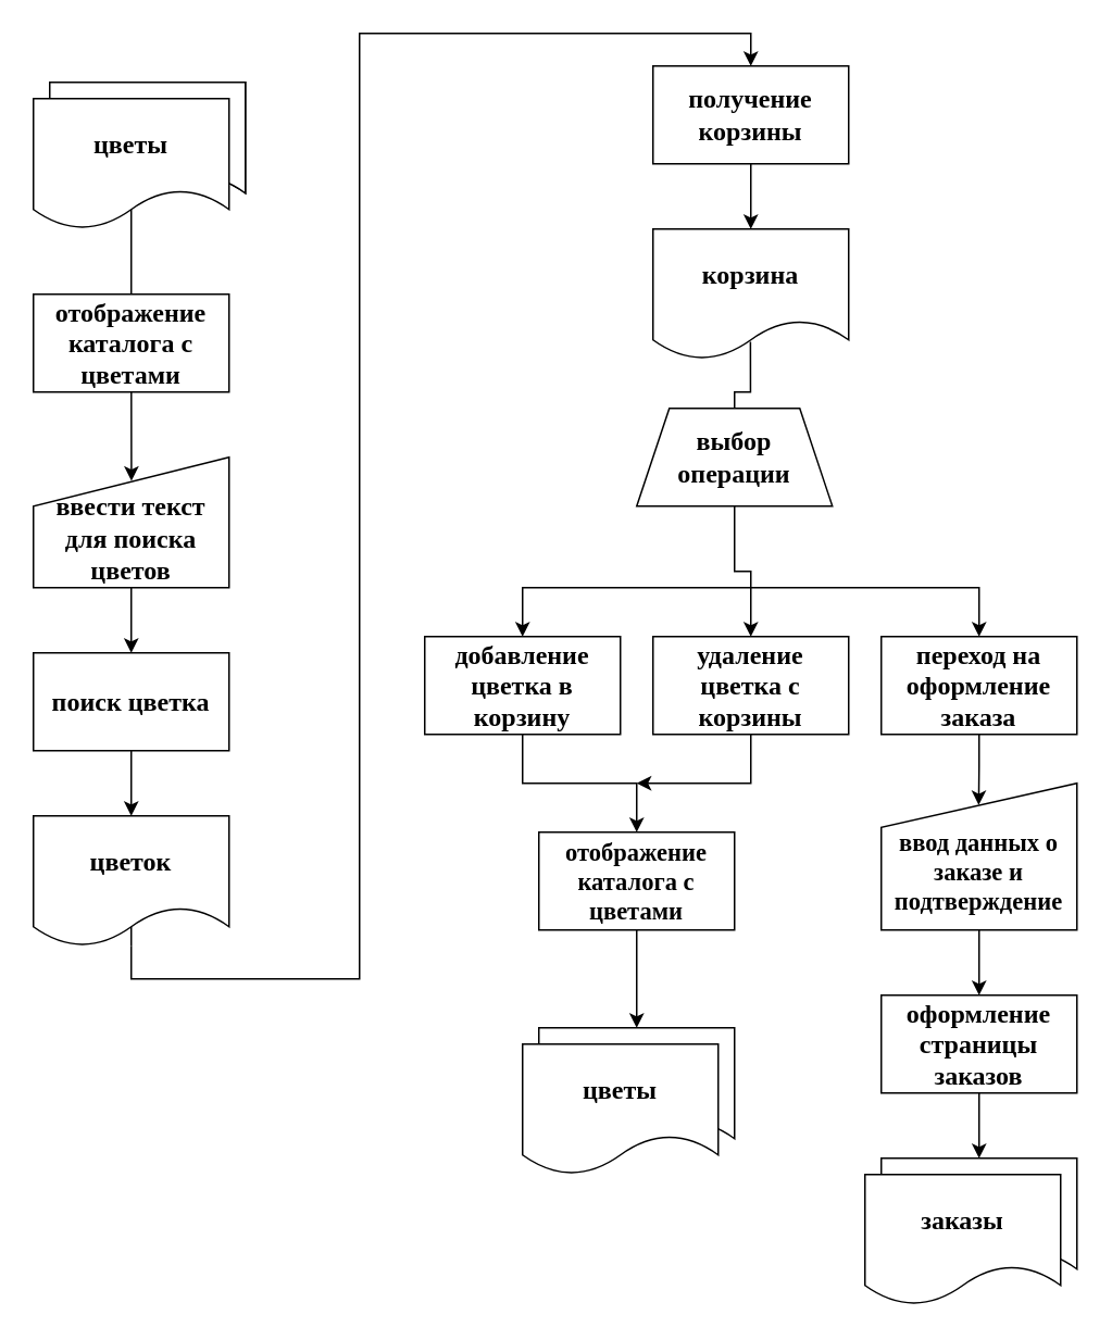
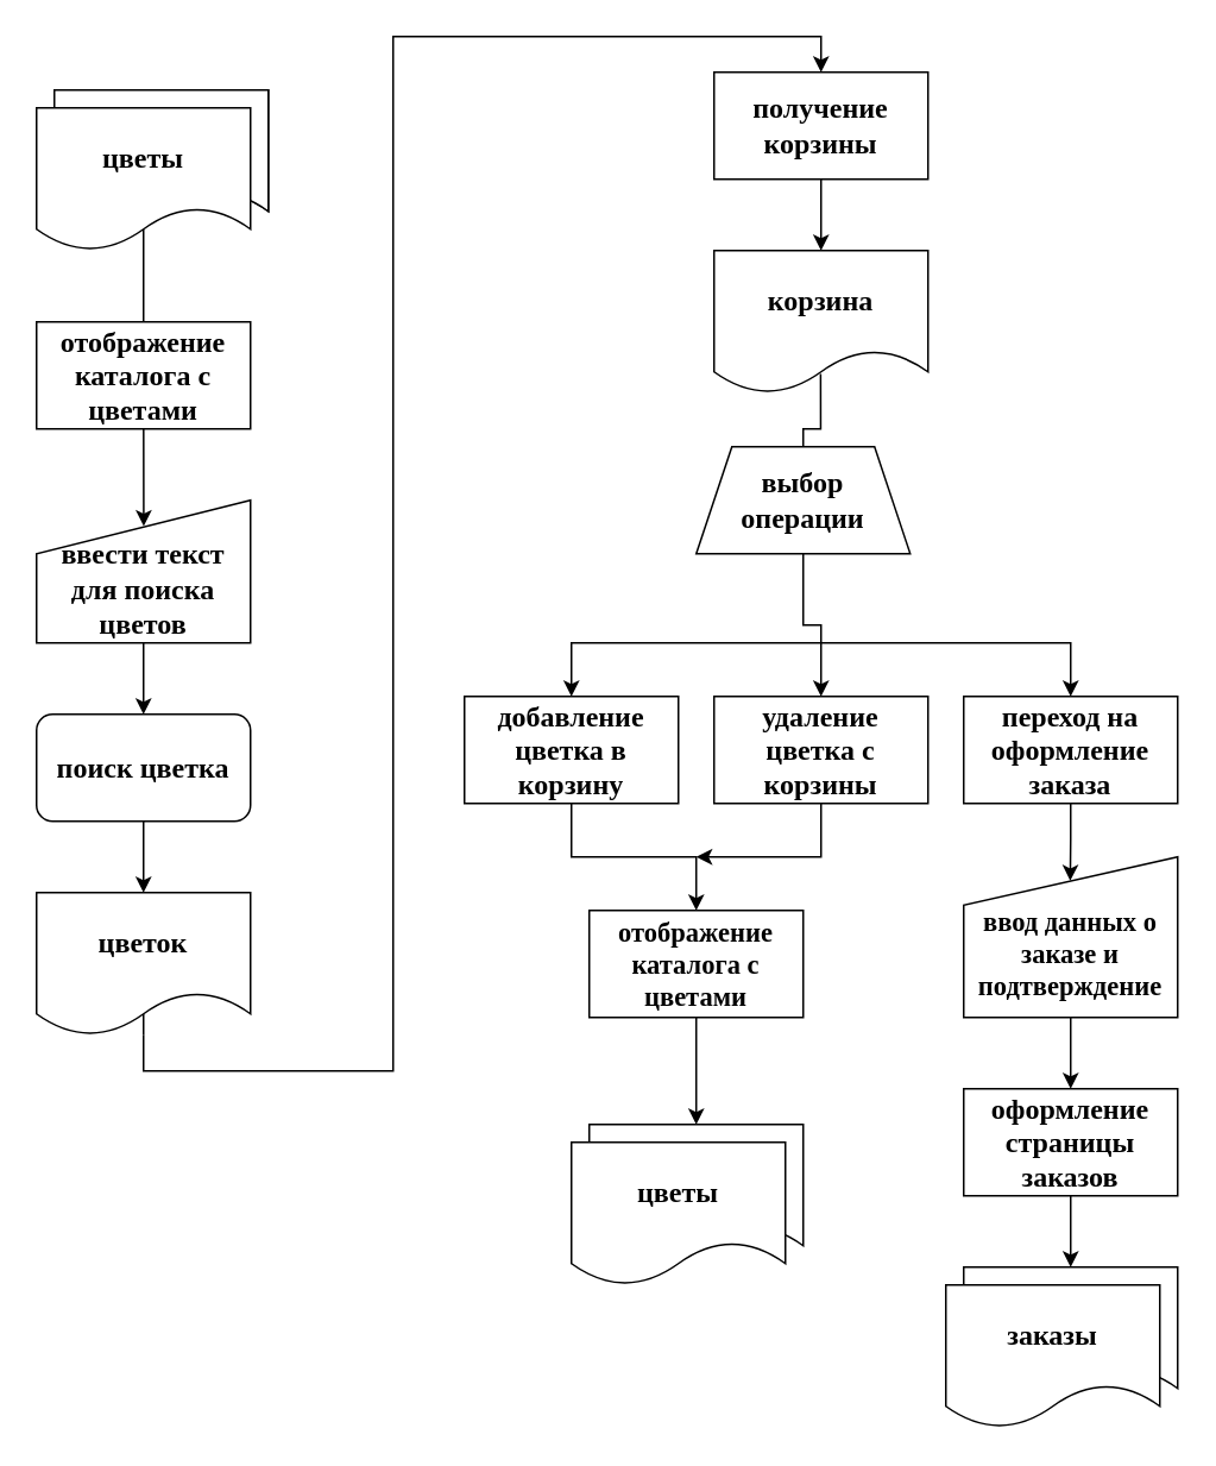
  <mxCell id="0" />
  <mxCell id="1" parent="0" />
  <mxCell id="2" value="" style="shape=document;whiteSpace=wrap;html=1;boundedLbl=1;" parent="1" vertex="1"><mxGeometry x="30" y="50" width="120" height="80" as="geometry" /></mxCell>
  <mxCell id="3" value="" style="shape=document;whiteSpace=wrap;html=1;boundedLbl=1;" parent="1" vertex="1"><mxGeometry x="30" y="50" width="120" height="80" as="geometry" /></mxCell>
  <mxCell id="4" style="edgeStyle=orthogonalEdgeStyle;rounded=0;orthogonalLoop=1;jettySize=auto;html=1;entryX=0.501;entryY=0.182;entryDx=0;entryDy=0;exitX=0.5;exitY=0.849;exitDx=0;exitDy=0;exitPerimeter=0;entryPerimeter=0;" parent="1" source="5" target="7" edge="1"><mxGeometry relative="1" as="geometry" /></mxCell>
  <mxCell id="5" value="&lt;font face=&quot;Times New Roman&quot; style=&quot;font-size: 16px&quot;&gt;&lt;b&gt;цветы&lt;/b&gt;&lt;/font&gt;" style="shape=document;whiteSpace=wrap;html=1;boundedLbl=1;" parent="1" vertex="1"><mxGeometry x="20" y="60" width="120" height="80" as="geometry" /></mxCell>
  <mxCell id="6" style="edgeStyle=orthogonalEdgeStyle;rounded=0;orthogonalLoop=1;jettySize=auto;html=1;exitX=0.5;exitY=1;exitDx=0;exitDy=0;entryX=0.5;entryY=0;entryDx=0;entryDy=0;" parent="1" source="7" target="9" edge="1"><mxGeometry relative="1" as="geometry" /></mxCell>
  <mxCell id="7" value="&lt;font face=&quot;Times New Roman&quot; style=&quot;font-size: 16px&quot;&gt;&lt;b&gt;&lt;br&gt;ввести текст для поиска цветов&lt;/b&gt;&lt;/font&gt;" style="shape=manualInput;whiteSpace=wrap;html=1;" parent="1" vertex="1"><mxGeometry x="20" y="280" width="120" height="80" as="geometry" /></mxCell>
  <mxCell id="8" style="edgeStyle=orthogonalEdgeStyle;rounded=0;orthogonalLoop=1;jettySize=auto;html=1;exitX=0.5;exitY=1;exitDx=0;exitDy=0;entryX=0.5;entryY=0;entryDx=0;entryDy=0;" parent="1" source="9" target="11" edge="1"><mxGeometry relative="1" as="geometry" /></mxCell>
- <mxCell id="9" value="&lt;font face=&quot;Times New Roman&quot; style=&quot;font-size: 16px&quot;&gt;&lt;b&gt;поиск цветка&lt;/b&gt;&lt;/font&gt;" style="rounded=0;whiteSpace=wrap;html=1;" parent="1" vertex="1"><mxGeometry x="20" y="400" width="120" height="60" as="geometry" /></mxCell>
+ <mxCell id="9" value="&lt;font face=&quot;Times New Roman&quot; style=&quot;font-size: 16px&quot;&gt;&lt;b&gt;поиск цветка&lt;/b&gt;&lt;/font&gt;" style="whiteSpace=wrap;html=1;rounded=1;" parent="1" vertex="1"><mxGeometry x="20" y="400" width="120" height="60" as="geometry" /></mxCell>
  <mxCell id="10" style="edgeStyle=orthogonalEdgeStyle;rounded=0;orthogonalLoop=1;jettySize=auto;html=1;exitX=0.5;exitY=0.847;exitDx=0;exitDy=0;exitPerimeter=0;endArrow=none;endFill=0;" parent="1" source="11" edge="1"><mxGeometry relative="1" as="geometry"><mxPoint x="80" y="580" as="targetPoint" /></mxGeometry></mxCell>
  <mxCell id="11" value="&lt;font style=&quot;font-size: 16px&quot; face=&quot;Times New Roman&quot;&gt;&lt;b&gt;цветок&lt;/b&gt;&lt;/font&gt;" style="shape=document;whiteSpace=wrap;html=1;boundedLbl=1;" parent="1" vertex="1"><mxGeometry x="20" y="500" width="120" height="80" as="geometry" /></mxCell>
  <mxCell id="12" style="edgeStyle=orthogonalEdgeStyle;rounded=0;orthogonalLoop=1;jettySize=auto;html=1;exitX=0.5;exitY=0;exitDx=0;exitDy=0;entryX=0.5;entryY=0;entryDx=0;entryDy=0;" parent="1" target="25" edge="1"><mxGeometry relative="1" as="geometry"><mxPoint x="80" y="580" as="sourcePoint" /><Array as="points"><mxPoint x="80" y="600" /><mxPoint x="220" y="600" /><mxPoint x="220" y="20" /><mxPoint x="460" y="20" /></Array></mxGeometry></mxCell>
  <mxCell id="13" style="edgeStyle=orthogonalEdgeStyle;rounded=0;orthogonalLoop=1;jettySize=auto;html=1;exitX=0.5;exitY=1;exitDx=0;exitDy=0;entryX=0.5;entryY=0;entryDx=0;entryDy=0;fontSize=10;endArrow=classic;endFill=1;" parent="1" source="14" target="35" edge="1"><mxGeometry relative="1" as="geometry" /></mxCell>
  <mxCell id="14" value="&lt;font face=&quot;Times New Roman&quot; style=&quot;font-size: 16px&quot;&gt;&lt;b&gt;добавление цветка в корзину&lt;/b&gt;&lt;/font&gt;" style="rounded=0;whiteSpace=wrap;html=1;" parent="1" vertex="1"><mxGeometry x="260" y="390" width="120" height="60" as="geometry" /></mxCell>
  <mxCell id="15" style="edgeStyle=orthogonalEdgeStyle;rounded=0;orthogonalLoop=1;jettySize=auto;html=1;exitX=0.5;exitY=1;exitDx=0;exitDy=0;fontSize=10;endArrow=classic;endFill=1;" parent="1" source="16" edge="1"><mxGeometry relative="1" as="geometry"><mxPoint x="390" y="480" as="targetPoint" /><Array as="points"><mxPoint x="460" y="480" /></Array></mxGeometry></mxCell>
  <mxCell id="16" value="&lt;font style=&quot;font-size: 16px&quot; face=&quot;Times New Roman&quot;&gt;&lt;b&gt;удаление цветка с корзины&lt;/b&gt;&lt;/font&gt;" style="rounded=0;whiteSpace=wrap;html=1;" parent="1" vertex="1"><mxGeometry x="400" y="390" width="120" height="60" as="geometry" /></mxCell>
  <mxCell id="17" style="edgeStyle=orthogonalEdgeStyle;rounded=0;orthogonalLoop=1;jettySize=auto;html=1;exitX=0.5;exitY=1;exitDx=0;exitDy=0;endArrow=classic;endFill=1;entryX=0.498;entryY=0.149;entryDx=0;entryDy=0;entryPerimeter=0;" parent="1" source="18" target="28" edge="1"><mxGeometry relative="1" as="geometry"><mxPoint x="600" y="480" as="targetPoint" /></mxGeometry></mxCell>
  <mxCell id="18" value="&lt;font face=&quot;Times New Roman&quot; style=&quot;font-size: 16px&quot;&gt;&lt;b&gt;переход на оформление заказа&lt;/b&gt;&lt;/font&gt;" style="rounded=0;whiteSpace=wrap;html=1;" parent="1" vertex="1"><mxGeometry x="540" y="390" width="120" height="60" as="geometry" /></mxCell>
  <mxCell id="19" style="edgeStyle=orthogonalEdgeStyle;rounded=0;orthogonalLoop=1;jettySize=auto;html=1;entryX=0.5;entryY=0;entryDx=0;entryDy=0;exitX=0.5;exitY=1;exitDx=0;exitDy=0;" parent="1" source="26" target="16" edge="1"><mxGeometry relative="1" as="geometry"><mxPoint x="460" y="340" as="sourcePoint" /></mxGeometry></mxCell>
  <mxCell id="20" style="edgeStyle=orthogonalEdgeStyle;rounded=0;orthogonalLoop=1;jettySize=auto;html=1;entryX=0.5;entryY=0;entryDx=0;entryDy=0;endArrow=none;endFill=0;exitX=0.498;exitY=0.864;exitDx=0;exitDy=0;exitPerimeter=0;" parent="1" source="21" target="26" edge="1"><mxGeometry relative="1" as="geometry" /></mxCell>
  <mxCell id="21" value="&lt;font style=&quot;font-size: 16px&quot; face=&quot;Times New Roman&quot;&gt;&lt;b&gt;корзина&lt;/b&gt;&lt;/font&gt;" style="shape=document;whiteSpace=wrap;html=1;boundedLbl=1;" parent="1" vertex="1"><mxGeometry x="400" y="140" width="120" height="80" as="geometry" /></mxCell>
  <mxCell id="22" value="" style="endArrow=classic;html=1;rounded=0;entryX=0.5;entryY=0;entryDx=0;entryDy=0;" parent="1" target="14" edge="1"><mxGeometry width="50" height="50" relative="1" as="geometry"><mxPoint x="460" y="360" as="sourcePoint" /><mxPoint x="430" y="320" as="targetPoint" /><Array as="points"><mxPoint x="320" y="360" /></Array></mxGeometry></mxCell>
  <mxCell id="23" value="" style="endArrow=classic;html=1;rounded=0;entryX=0.5;entryY=0;entryDx=0;entryDy=0;" parent="1" target="18" edge="1"><mxGeometry width="50" height="50" relative="1" as="geometry"><mxPoint x="460" y="360" as="sourcePoint" /><mxPoint x="430" y="360" as="targetPoint" /><Array as="points"><mxPoint x="600" y="360" /></Array></mxGeometry></mxCell>
  <mxCell id="24" style="edgeStyle=orthogonalEdgeStyle;rounded=0;orthogonalLoop=1;jettySize=auto;html=1;exitX=0.5;exitY=1;exitDx=0;exitDy=0;entryX=0.5;entryY=0;entryDx=0;entryDy=0;" parent="1" source="25" target="21" edge="1"><mxGeometry relative="1" as="geometry" /></mxCell>
  <mxCell id="25" value="&lt;font style=&quot;font-size: 16px&quot; face=&quot;Times New Roman&quot;&gt;&lt;b&gt;получение корзины&lt;/b&gt;&lt;/font&gt;" style="rounded=0;whiteSpace=wrap;html=1;" parent="1" vertex="1"><mxGeometry x="400" y="40" width="120" height="60" as="geometry" /></mxCell>
  <mxCell id="26" value="&lt;font style=&quot;font-size: 16px&quot; face=&quot;Times New Roman&quot;&gt;&lt;b&gt;выбор операции&lt;/b&gt;&lt;/font&gt;" style="shape=trapezoid;perimeter=trapezoidPerimeter;whiteSpace=wrap;html=1;fixedSize=1;" parent="1" vertex="1"><mxGeometry x="390" y="250" width="120" height="60" as="geometry" /></mxCell>
  <mxCell id="27" style="edgeStyle=orthogonalEdgeStyle;rounded=0;orthogonalLoop=1;jettySize=auto;html=1;exitX=0.5;exitY=1;exitDx=0;exitDy=0;entryX=0.5;entryY=0;entryDx=0;entryDy=0;endArrow=classic;endFill=1;" parent="1" source="28" target="30" edge="1"><mxGeometry relative="1" as="geometry" /></mxCell>
  <mxCell id="28" value="&lt;div&gt;&lt;span style=&quot;font-size: 15px&quot;&gt;&lt;font face=&quot;Times New Roman&quot; style=&quot;font-size: 15px&quot;&gt;&lt;b&gt;&lt;br&gt;&lt;/b&gt;&lt;/font&gt;&lt;/span&gt;&lt;/div&gt;&lt;div&gt;&lt;span style=&quot;font-size: 15px&quot;&gt;&lt;font face=&quot;Times New Roman&quot; style=&quot;font-size: 15px&quot;&gt;&lt;b&gt;в&lt;font style=&quot;font-size: 15px&quot;&gt;вод данных о заказе и подтверждение&lt;/font&gt;&lt;/b&gt;&lt;/font&gt;&lt;/span&gt;&lt;/div&gt;" style="shape=manualInput;whiteSpace=wrap;html=1;align=center;size=27;" parent="1" vertex="1"><mxGeometry x="540" y="480" width="120" height="90" as="geometry" /></mxCell>
  <mxCell id="29" style="edgeStyle=orthogonalEdgeStyle;rounded=0;orthogonalLoop=1;jettySize=auto;html=1;exitX=0.5;exitY=1;exitDx=0;exitDy=0;entryX=0.5;entryY=0;entryDx=0;entryDy=0;fontSize=10;endArrow=classic;endFill=1;" parent="1" source="30" target="31" edge="1"><mxGeometry relative="1" as="geometry" /></mxCell>
  <mxCell id="30" value="&lt;font style=&quot;font-size: 16px&quot; face=&quot;Times New Roman&quot;&gt;&lt;b&gt;оформление страницы заказов&lt;/b&gt;&lt;/font&gt;" style="rounded=0;whiteSpace=wrap;html=1;" parent="1" vertex="1"><mxGeometry x="540" y="610" width="120" height="60" as="geometry" /></mxCell>
  <mxCell id="31" value="" style="shape=document;whiteSpace=wrap;html=1;boundedLbl=1;" parent="1" vertex="1"><mxGeometry x="540" y="710" width="120" height="80" as="geometry" /></mxCell>
  <mxCell id="32" value="&lt;font face=&quot;Times New Roman&quot; style=&quot;font-size: 16px&quot;&gt;&lt;b&gt;заказы&lt;/b&gt;&lt;/font&gt;" style="shape=document;whiteSpace=wrap;html=1;boundedLbl=1;" parent="1" vertex="1"><mxGeometry x="530" y="720" width="120" height="80" as="geometry" /></mxCell>
  <mxCell id="33" value="&lt;font style=&quot;font-size: 16px&quot; face=&quot;Times New Roman&quot;&gt;&lt;b&gt;отображение каталога с цветами&lt;/b&gt;&lt;/font&gt;" style="rounded=0;whiteSpace=wrap;html=1;fontSize=10;" parent="1" vertex="1"><mxGeometry x="20" y="180" width="120" height="60" as="geometry" /></mxCell>
  <mxCell id="34" style="edgeStyle=orthogonalEdgeStyle;rounded=0;orthogonalLoop=1;jettySize=auto;html=1;exitX=0.5;exitY=1;exitDx=0;exitDy=0;entryX=0.5;entryY=0;entryDx=0;entryDy=0;fontSize=10;endArrow=classic;endFill=1;" parent="1" source="35" target="36" edge="1"><mxGeometry relative="1" as="geometry" /></mxCell>
  <mxCell id="35" value="&lt;font style=&quot;font-size: 15px&quot; face=&quot;Times New Roman&quot;&gt;&lt;b&gt;отображение каталога с цветами&lt;/b&gt;&lt;/font&gt;" style="rounded=0;whiteSpace=wrap;html=1;fontSize=10;" parent="1" vertex="1"><mxGeometry x="330" y="510" width="120" height="60" as="geometry" /></mxCell>
  <mxCell id="36" value="" style="shape=document;whiteSpace=wrap;html=1;boundedLbl=1;" parent="1" vertex="1"><mxGeometry x="330" y="630" width="120" height="80" as="geometry" /></mxCell>
  <mxCell id="37" value="&lt;font face=&quot;Times New Roman&quot; size=&quot;1&quot;&gt;&lt;b style=&quot;font-size: 16px&quot;&gt;цветы&lt;/b&gt;&lt;/font&gt;" style="shape=document;whiteSpace=wrap;html=1;boundedLbl=1;" parent="1" vertex="1"><mxGeometry x="320" y="640" width="120" height="80" as="geometry" /></mxCell>
